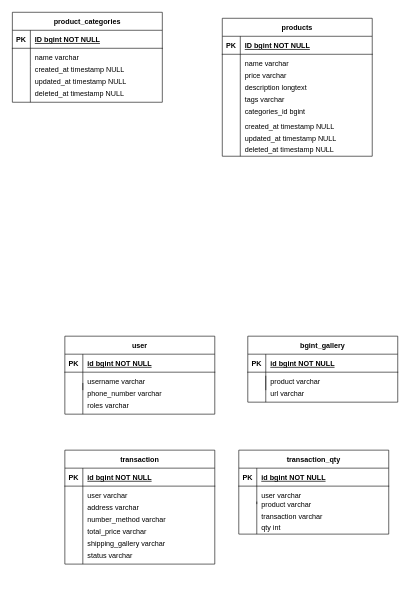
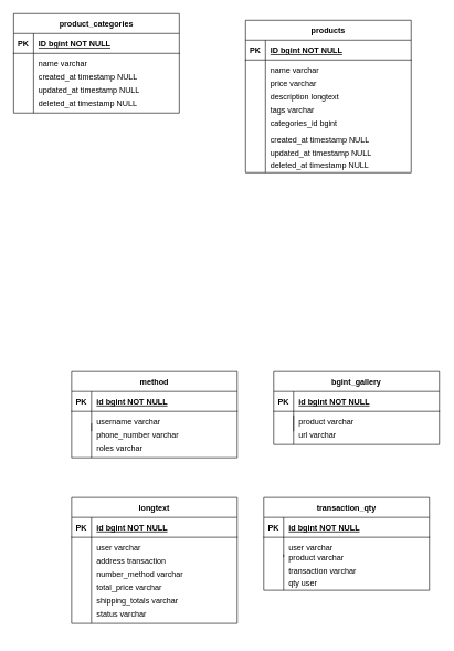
  <mxCell id="0" />
  <mxCell id="1" parent="0" />
  <mxCell id="2" value="" style="shape=partialRectangle;overflow=hidden;connectable=0;fillColor=none;top=0;left=0;bottom=0;right=0;" vertex="1" parent="1"><mxGeometry x="20" y="100" width="30" height="30" as="geometry"><mxRectangle width="30" height="30" as="alternateBounds" /></mxGeometry></mxCell>
  <mxCell id="3" value="created_at timestamp NULL" style="shape=partialRectangle;overflow=hidden;connectable=0;fillColor=none;top=0;left=0;bottom=0;right=0;align=left;spacingLeft=6;" vertex="1" parent="1"><mxGeometry x="50" y="100" width="220" height="30" as="geometry"><mxRectangle width="220" height="30" as="alternateBounds" /></mxGeometry></mxCell>
  <mxCell id="4" value="updated_at timestamp NULL" style="shape=partialRectangle;overflow=hidden;connectable=0;fillColor=none;top=0;left=0;bottom=0;right=0;align=left;spacingLeft=6;" vertex="1" parent="1"><mxGeometry x="50" y="120" width="220" height="30" as="geometry"><mxRectangle width="220" height="30" as="alternateBounds" /></mxGeometry></mxCell>
  <mxCell id="5" value="deleted_at timestamp NULL" style="shape=partialRectangle;overflow=hidden;connectable=0;fillColor=none;top=0;left=0;bottom=0;right=0;align=left;spacingLeft=6;" vertex="1" parent="1"><mxGeometry x="50" y="140" width="220" height="30" as="geometry"><mxRectangle width="220" height="30" as="alternateBounds" /></mxGeometry></mxCell>
  <mxCell id="6" value="" style="group" vertex="1" connectable="0" parent="1"><mxGeometry x="20" y="20" width="250" height="150" as="geometry" /></mxCell>
  <mxCell id="7" value="product_categories" style="shape=table;startSize=30;container=1;collapsible=1;childLayout=tableLayout;fixedRows=1;rowLines=0;fontStyle=1;align=center;resizeLast=1;" parent="6" vertex="1"><mxGeometry width="250" height="150" as="geometry" /></mxCell>
  <mxCell id="8" value="" style="shape=partialRectangle;collapsible=0;dropTarget=0;pointerEvents=0;fillColor=none;points=[[0,0.5],[1,0.5]];portConstraint=eastwest;top=0;left=0;right=0;bottom=1;" parent="7" vertex="1"><mxGeometry y="30" width="250" height="30" as="geometry" /></mxCell>
  <mxCell id="9" value="PK" style="shape=partialRectangle;overflow=hidden;connectable=0;fillColor=none;top=0;left=0;bottom=0;right=0;fontStyle=1;" parent="8" vertex="1"><mxGeometry width="30" height="30" as="geometry"><mxRectangle width="30" height="30" as="alternateBounds" /></mxGeometry></mxCell>
  <mxCell id="10" value="ID bgint NOT NULL" style="shape=partialRectangle;overflow=hidden;connectable=0;fillColor=none;top=0;left=0;bottom=0;right=0;align=left;spacingLeft=6;fontStyle=5;" parent="8" vertex="1"><mxGeometry x="30" width="220" height="30" as="geometry"><mxRectangle width="220" height="30" as="alternateBounds" /></mxGeometry></mxCell>
  <mxCell id="11" value="" style="shape=partialRectangle;collapsible=0;dropTarget=0;pointerEvents=0;fillColor=none;points=[[0,0.5],[1,0.5]];portConstraint=eastwest;top=0;left=0;right=0;bottom=0;" parent="7" vertex="1"><mxGeometry y="60" width="250" height="30" as="geometry" /></mxCell>
  <mxCell id="12" value="" style="shape=partialRectangle;overflow=hidden;connectable=0;fillColor=none;top=0;left=0;bottom=0;right=0;" parent="11" vertex="1"><mxGeometry width="30" height="30" as="geometry"><mxRectangle width="30" height="30" as="alternateBounds" /></mxGeometry></mxCell>
  <mxCell id="13" value="name varchar" style="shape=partialRectangle;overflow=hidden;connectable=0;fillColor=none;top=0;left=0;bottom=0;right=0;align=left;spacingLeft=6;" parent="11" vertex="1"><mxGeometry x="30" width="220" height="30" as="geometry"><mxRectangle width="220" height="30" as="alternateBounds" /></mxGeometry></mxCell>
  <mxCell id="14" value="" style="endArrow=none;html=1;rounded=0;" edge="1" parent="6"><mxGeometry width="50" height="50" relative="1" as="geometry"><mxPoint x="30" y="150" as="sourcePoint" /><mxPoint x="30" y="90" as="targetPoint" /></mxGeometry></mxCell>
  <mxCell id="15" value="" style="shape=partialRectangle;overflow=hidden;connectable=0;fillColor=none;top=0;left=0;bottom=0;right=0;" vertex="1" parent="1"><mxGeometry x="107.5" y="640" width="30" height="30" as="geometry"><mxRectangle width="30" height="30" as="alternateBounds" /></mxGeometry></mxCell>
  <mxCell id="16" value="phone_number varchar" style="shape=partialRectangle;overflow=hidden;connectable=0;fillColor=none;top=0;left=0;bottom=0;right=0;align=left;spacingLeft=6;" vertex="1" parent="1"><mxGeometry x="137.5" y="640" width="220" height="30" as="geometry"><mxRectangle width="220" height="30" as="alternateBounds" /></mxGeometry></mxCell>
  <mxCell id="17" value="roles varchar" style="shape=partialRectangle;overflow=hidden;connectable=0;fillColor=none;top=0;left=0;bottom=0;right=0;align=left;spacingLeft=6;" vertex="1" parent="1"><mxGeometry x="137.5" y="660" width="220" height="30" as="geometry"><mxRectangle width="220" height="30" as="alternateBounds" /></mxGeometry></mxCell>
  <mxCell id="18" value="" style="group" vertex="1" connectable="0" parent="1"><mxGeometry x="107.5" y="560" width="250" height="130" as="geometry" /></mxCell>
- <mxCell id="19" value="user" style="shape=table;startSize=30;container=1;collapsible=1;childLayout=tableLayout;fixedRows=1;rowLines=0;fontStyle=1;align=center;resizeLast=1;" vertex="1" parent="18"><mxGeometry width="250" height="130" as="geometry" /></mxCell>
+ <mxCell id="19" value="method" style="shape=table;startSize=30;container=1;collapsible=1;childLayout=tableLayout;fixedRows=1;rowLines=0;fontStyle=1;align=center;resizeLast=1;" vertex="1" parent="18"><mxGeometry width="250" height="130" as="geometry" /></mxCell>
  <mxCell id="20" value="" style="shape=partialRectangle;collapsible=0;dropTarget=0;pointerEvents=0;fillColor=none;points=[[0,0.5],[1,0.5]];portConstraint=eastwest;top=0;left=0;right=0;bottom=1;" vertex="1" parent="19"><mxGeometry y="30" width="250" height="30" as="geometry" /></mxCell>
  <mxCell id="21" value="PK" style="shape=partialRectangle;overflow=hidden;connectable=0;fillColor=none;top=0;left=0;bottom=0;right=0;fontStyle=1;" vertex="1" parent="20"><mxGeometry width="30" height="30" as="geometry"><mxRectangle width="30" height="30" as="alternateBounds" /></mxGeometry></mxCell>
  <mxCell id="22" value="id bgint NOT NULL " style="shape=partialRectangle;overflow=hidden;connectable=0;fillColor=none;top=0;left=0;bottom=0;right=0;align=left;spacingLeft=6;fontStyle=5;" vertex="1" parent="20"><mxGeometry x="30" width="220" height="30" as="geometry"><mxRectangle width="220" height="30" as="alternateBounds" /></mxGeometry></mxCell>
  <mxCell id="23" value="" style="shape=partialRectangle;collapsible=0;dropTarget=0;pointerEvents=0;fillColor=none;points=[[0,0.5],[1,0.5]];portConstraint=eastwest;top=0;left=0;right=0;bottom=0;" vertex="1" parent="19"><mxGeometry y="60" width="250" height="30" as="geometry" /></mxCell>
  <mxCell id="24" value="" style="shape=partialRectangle;overflow=hidden;connectable=0;fillColor=none;top=0;left=0;bottom=0;right=0;" vertex="1" parent="23"><mxGeometry width="30" height="30" as="geometry"><mxRectangle width="30" height="30" as="alternateBounds" /></mxGeometry></mxCell>
  <mxCell id="25" value="username varchar" style="shape=partialRectangle;overflow=hidden;connectable=0;fillColor=none;top=0;left=0;bottom=0;right=0;align=left;spacingLeft=6;" vertex="1" parent="23"><mxGeometry x="30" width="220" height="30" as="geometry"><mxRectangle width="220" height="30" as="alternateBounds" /></mxGeometry></mxCell>
  <mxCell id="26" value="" style="endArrow=none;html=1;rounded=0;" edge="1" parent="18"><mxGeometry width="50" height="50" relative="1" as="geometry"><mxPoint x="30" y="130" as="sourcePoint" /><mxPoint x="30" y="78" as="targetPoint" /></mxGeometry></mxCell>
  <mxCell id="27" value="" style="shape=partialRectangle;overflow=hidden;connectable=0;fillColor=none;top=0;left=0;bottom=0;right=0;" vertex="1" parent="1"><mxGeometry x="412.5" y="640" width="30" height="30" as="geometry"><mxRectangle width="30" height="30" as="alternateBounds" /></mxGeometry></mxCell>
  <mxCell id="28" value="url varchar" style="shape=partialRectangle;overflow=hidden;connectable=0;fillColor=none;top=0;left=0;bottom=0;right=0;align=left;spacingLeft=6;" vertex="1" parent="1"><mxGeometry x="442.5" y="640" width="220" height="30" as="geometry"><mxRectangle width="220" height="30" as="alternateBounds" /></mxGeometry></mxCell>
  <mxCell id="29" value="" style="group" vertex="1" connectable="0" parent="1"><mxGeometry x="412.5" y="560" width="250" height="110" as="geometry" /></mxCell>
  <mxCell id="30" value="bgint_gallery" style="shape=table;startSize=30;container=1;collapsible=1;childLayout=tableLayout;fixedRows=1;rowLines=0;fontStyle=1;align=center;resizeLast=1;" vertex="1" parent="29"><mxGeometry width="250" height="110" as="geometry" /></mxCell>
  <mxCell id="31" value="" style="shape=partialRectangle;collapsible=0;dropTarget=0;pointerEvents=0;fillColor=none;points=[[0,0.5],[1,0.5]];portConstraint=eastwest;top=0;left=0;right=0;bottom=1;" vertex="1" parent="30"><mxGeometry y="30" width="250" height="30" as="geometry" /></mxCell>
  <mxCell id="32" value="PK" style="shape=partialRectangle;overflow=hidden;connectable=0;fillColor=none;top=0;left=0;bottom=0;right=0;fontStyle=1;" vertex="1" parent="31"><mxGeometry width="30" height="30" as="geometry"><mxRectangle width="30" height="30" as="alternateBounds" /></mxGeometry></mxCell>
  <mxCell id="33" value="id bgint NOT NULL " style="shape=partialRectangle;overflow=hidden;connectable=0;fillColor=none;top=0;left=0;bottom=0;right=0;align=left;spacingLeft=6;fontStyle=5;" vertex="1" parent="31"><mxGeometry x="30" width="220" height="30" as="geometry"><mxRectangle width="220" height="30" as="alternateBounds" /></mxGeometry></mxCell>
  <mxCell id="34" value="" style="shape=partialRectangle;collapsible=0;dropTarget=0;pointerEvents=0;fillColor=none;points=[[0,0.5],[1,0.5]];portConstraint=eastwest;top=0;left=0;right=0;bottom=0;" vertex="1" parent="30"><mxGeometry y="60" width="250" height="30" as="geometry" /></mxCell>
  <mxCell id="35" value="" style="shape=partialRectangle;overflow=hidden;connectable=0;fillColor=none;top=0;left=0;bottom=0;right=0;" vertex="1" parent="34"><mxGeometry width="30" height="30" as="geometry"><mxRectangle width="30" height="30" as="alternateBounds" /></mxGeometry></mxCell>
  <mxCell id="36" value="product varchar" style="shape=partialRectangle;overflow=hidden;connectable=0;fillColor=none;top=0;left=0;bottom=0;right=0;align=left;spacingLeft=6;" vertex="1" parent="34"><mxGeometry x="30" width="220" height="30" as="geometry"><mxRectangle width="220" height="30" as="alternateBounds" /></mxGeometry></mxCell>
  <mxCell id="37" value="" style="endArrow=none;html=1;rounded=0;" edge="1" parent="29"><mxGeometry width="50" height="50" relative="1" as="geometry"><mxPoint x="30" y="110" as="sourcePoint" /><mxPoint x="30" y="66" as="targetPoint" /></mxGeometry></mxCell>
  <mxCell id="38" value="" style="shape=partialRectangle;overflow=hidden;connectable=0;fillColor=none;top=0;left=0;bottom=0;right=0;" vertex="1" parent="1"><mxGeometry x="107.5" y="830" width="30" height="30" as="geometry"><mxRectangle width="30" height="30" as="alternateBounds" /></mxGeometry></mxCell>
  <mxCell id="39" value="" style="group" vertex="1" connectable="0" parent="1"><mxGeometry x="107.5" y="750" width="250" height="210" as="geometry" /></mxCell>
- <mxCell id="40" value="transaction" style="shape=table;startSize=30;container=1;collapsible=1;childLayout=tableLayout;fixedRows=1;rowLines=0;fontStyle=1;align=center;resizeLast=1;" vertex="1" parent="39"><mxGeometry width="250" height="190" as="geometry" /></mxCell>
+ <mxCell id="40" value="longtext" style="shape=table;startSize=30;container=1;collapsible=1;childLayout=tableLayout;fixedRows=1;rowLines=0;fontStyle=1;align=center;resizeLast=1;" vertex="1" parent="39"><mxGeometry width="250" height="190" as="geometry" /></mxCell>
  <mxCell id="41" value="" style="shape=partialRectangle;collapsible=0;dropTarget=0;pointerEvents=0;fillColor=none;points=[[0,0.5],[1,0.5]];portConstraint=eastwest;top=0;left=0;right=0;bottom=1;" vertex="1" parent="40"><mxGeometry y="30" width="250" height="30" as="geometry" /></mxCell>
  <mxCell id="42" value="PK" style="shape=partialRectangle;overflow=hidden;connectable=0;fillColor=none;top=0;left=0;bottom=0;right=0;fontStyle=1;" vertex="1" parent="41"><mxGeometry width="30" height="30" as="geometry"><mxRectangle width="30" height="30" as="alternateBounds" /></mxGeometry></mxCell>
  <mxCell id="43" value="id bgint NOT NULL" style="shape=partialRectangle;overflow=hidden;connectable=0;fillColor=none;top=0;left=0;bottom=0;right=0;align=left;spacingLeft=6;fontStyle=5;" vertex="1" parent="41"><mxGeometry x="30" width="220" height="30" as="geometry"><mxRectangle width="220" height="30" as="alternateBounds" /></mxGeometry></mxCell>
  <mxCell id="44" value="" style="shape=partialRectangle;collapsible=0;dropTarget=0;pointerEvents=0;fillColor=none;points=[[0,0.5],[1,0.5]];portConstraint=eastwest;top=0;left=0;right=0;bottom=0;" vertex="1" parent="40"><mxGeometry y="60" width="250" height="30" as="geometry" /></mxCell>
  <mxCell id="45" value="" style="shape=partialRectangle;overflow=hidden;connectable=0;fillColor=none;top=0;left=0;bottom=0;right=0;" vertex="1" parent="44"><mxGeometry width="30" height="30" as="geometry"><mxRectangle width="30" height="30" as="alternateBounds" /></mxGeometry></mxCell>
  <mxCell id="46" value="user varchar" style="shape=partialRectangle;overflow=hidden;connectable=0;fillColor=none;top=0;left=0;bottom=0;right=0;align=left;spacingLeft=6;" vertex="1" parent="44"><mxGeometry x="30" width="220" height="30" as="geometry"><mxRectangle width="220" height="30" as="alternateBounds" /></mxGeometry></mxCell>
  <mxCell id="47" value="" style="endArrow=none;html=1;rounded=0;" edge="1" parent="39"><mxGeometry width="50" height="50" relative="1" as="geometry"><mxPoint x="30" y="190" as="sourcePoint" /><mxPoint x="30" y="90" as="targetPoint" /></mxGeometry></mxCell>
  <mxCell id="48" value="total_price varchar" style="shape=partialRectangle;overflow=hidden;connectable=0;fillColor=none;top=0;left=0;bottom=0;right=0;align=left;spacingLeft=6;" vertex="1" parent="39"><mxGeometry x="30" y="120" width="220" height="30" as="geometry"><mxRectangle width="220" height="30" as="alternateBounds" /></mxGeometry></mxCell>
- <mxCell id="49" value="shipping_gallery varchar" style="shape=partialRectangle;overflow=hidden;connectable=0;fillColor=none;top=0;left=0;bottom=0;right=0;align=left;spacingLeft=6;" vertex="1" parent="39"><mxGeometry x="30" y="140" width="220" height="30" as="geometry"><mxRectangle width="220" height="30" as="alternateBounds" /></mxGeometry></mxCell>
+ <mxCell id="49" value="shipping_totals varchar" style="shape=partialRectangle;overflow=hidden;connectable=0;fillColor=none;top=0;left=0;bottom=0;right=0;align=left;spacingLeft=6;" vertex="1" parent="39"><mxGeometry x="30" y="140" width="220" height="30" as="geometry"><mxRectangle width="220" height="30" as="alternateBounds" /></mxGeometry></mxCell>
  <mxCell id="50" value="status varchar" style="shape=partialRectangle;overflow=hidden;connectable=0;fillColor=none;top=0;left=0;bottom=0;right=0;align=left;spacingLeft=6;" vertex="1" parent="39"><mxGeometry x="30" y="160" width="220" height="30" as="geometry"><mxRectangle width="220" height="30" as="alternateBounds" /></mxGeometry></mxCell>
- <mxCell id="51" value="address varchar" style="shape=partialRectangle;overflow=hidden;connectable=0;fillColor=none;top=0;left=0;bottom=0;right=0;align=left;spacingLeft=6;" vertex="1" parent="39"><mxGeometry x="30" y="80" width="220" height="30" as="geometry"><mxRectangle width="220" height="30" as="alternateBounds" /></mxGeometry></mxCell>
+ <mxCell id="51" value="address transaction" style="shape=partialRectangle;overflow=hidden;connectable=0;fillColor=none;top=0;left=0;bottom=0;right=0;align=left;spacingLeft=6;" vertex="1" parent="39"><mxGeometry x="30" y="80" width="220" height="30" as="geometry"><mxRectangle width="220" height="30" as="alternateBounds" /></mxGeometry></mxCell>
  <mxCell id="52" value="number_method varchar" style="shape=partialRectangle;overflow=hidden;connectable=0;fillColor=none;top=0;left=0;bottom=0;right=0;align=left;spacingLeft=6;" vertex="1" parent="39"><mxGeometry x="30" y="100" width="220" height="30" as="geometry"><mxRectangle width="220" height="30" as="alternateBounds" /></mxGeometry></mxCell>
  <mxCell id="53" value="" style="shape=partialRectangle;overflow=hidden;connectable=0;fillColor=none;top=0;left=0;bottom=0;right=0;" vertex="1" parent="1"><mxGeometry x="397.5" y="830" width="30" height="30" as="geometry"><mxRectangle width="30" height="30" as="alternateBounds" /></mxGeometry></mxCell>
  <mxCell id="54" value="" style="group" vertex="1" connectable="0" parent="1"><mxGeometry x="397.5" y="750" width="250" height="200" as="geometry" /></mxCell>
  <mxCell id="55" value="transaction_qty" style="shape=table;startSize=30;container=1;collapsible=1;childLayout=tableLayout;fixedRows=1;rowLines=0;fontStyle=1;align=center;resizeLast=1;" vertex="1" parent="54"><mxGeometry width="250" height="140" as="geometry" /></mxCell>
  <mxCell id="56" value="" style="shape=partialRectangle;collapsible=0;dropTarget=0;pointerEvents=0;fillColor=none;points=[[0,0.5],[1,0.5]];portConstraint=eastwest;top=0;left=0;right=0;bottom=1;" vertex="1" parent="55"><mxGeometry y="30" width="250" height="30" as="geometry" /></mxCell>
  <mxCell id="57" value="PK" style="shape=partialRectangle;overflow=hidden;connectable=0;fillColor=none;top=0;left=0;bottom=0;right=0;fontStyle=1;" vertex="1" parent="56"><mxGeometry width="30" height="30" as="geometry"><mxRectangle width="30" height="30" as="alternateBounds" /></mxGeometry></mxCell>
  <mxCell id="58" value="id bgint NOT NULL" style="shape=partialRectangle;overflow=hidden;connectable=0;fillColor=none;top=0;left=0;bottom=0;right=0;align=left;spacingLeft=6;fontStyle=5;" vertex="1" parent="56"><mxGeometry x="30" width="220" height="30" as="geometry"><mxRectangle width="220" height="30" as="alternateBounds" /></mxGeometry></mxCell>
  <mxCell id="59" value="" style="shape=partialRectangle;collapsible=0;dropTarget=0;pointerEvents=0;fillColor=none;points=[[0,0.5],[1,0.5]];portConstraint=eastwest;top=0;left=0;right=0;bottom=0;" vertex="1" parent="55"><mxGeometry y="60" width="250" height="30" as="geometry" /></mxCell>
  <mxCell id="60" value="" style="shape=partialRectangle;overflow=hidden;connectable=0;fillColor=none;top=0;left=0;bottom=0;right=0;" vertex="1" parent="59"><mxGeometry width="30" height="30" as="geometry"><mxRectangle width="30" height="30" as="alternateBounds" /></mxGeometry></mxCell>
  <mxCell id="61" value="user varchar" style="shape=partialRectangle;overflow=hidden;connectable=0;fillColor=none;top=0;left=0;bottom=0;right=0;align=left;spacingLeft=6;" vertex="1" parent="59"><mxGeometry x="30" width="220" height="30" as="geometry"><mxRectangle width="220" height="30" as="alternateBounds" /></mxGeometry></mxCell>
  <mxCell id="62" value="" style="endArrow=none;html=1;rounded=0;" edge="1" parent="54"><mxGeometry width="50" height="50" relative="1" as="geometry"><mxPoint x="30" y="140" as="sourcePoint" /><mxPoint x="30" y="85.714" as="targetPoint" /></mxGeometry></mxCell>
- <mxCell id="63" value="qty int" style="shape=partialRectangle;overflow=hidden;connectable=0;fillColor=none;top=0;left=0;bottom=0;right=0;align=left;spacingLeft=6;" vertex="1" parent="54"><mxGeometry x="30" y="114.286" width="220" height="28.571" as="geometry"><mxRectangle width="220" height="30" as="alternateBounds" /></mxGeometry></mxCell>
+ <mxCell id="63" value="qty user" style="shape=partialRectangle;overflow=hidden;connectable=0;fillColor=none;top=0;left=0;bottom=0;right=0;align=left;spacingLeft=6;" vertex="1" parent="54"><mxGeometry x="30" y="114.286" width="220" height="28.571" as="geometry"><mxRectangle width="220" height="30" as="alternateBounds" /></mxGeometry></mxCell>
  <mxCell id="64" value="product varchar" style="shape=partialRectangle;overflow=hidden;connectable=0;fillColor=none;top=0;left=0;bottom=0;right=0;align=left;spacingLeft=6;" vertex="1" parent="54"><mxGeometry x="30" y="76.19" width="220" height="28.571" as="geometry"><mxRectangle width="220" height="30" as="alternateBounds" /></mxGeometry></mxCell>
  <mxCell id="65" value="transaction varchar" style="shape=partialRectangle;overflow=hidden;connectable=0;fillColor=none;top=0;left=0;bottom=0;right=0;align=left;spacingLeft=6;" vertex="1" parent="54"><mxGeometry x="30" y="95.238" width="220" height="28.571" as="geometry"><mxRectangle width="220" height="30" as="alternateBounds" /></mxGeometry></mxCell>
  <mxCell id="66" value="" style="shape=partialRectangle;overflow=hidden;connectable=0;fillColor=none;top=0;left=0;bottom=0;right=0;" vertex="1" parent="1"><mxGeometry x="370" y="110" width="30" height="30" as="geometry"><mxRectangle width="30" height="30" as="alternateBounds" /></mxGeometry></mxCell>
  <mxCell id="67" value="" style="group" vertex="1" connectable="0" parent="1"><mxGeometry x="370" y="30" width="250" height="300" as="geometry" /></mxCell>
  <mxCell id="68" value="products" style="shape=table;startSize=30;container=1;collapsible=1;childLayout=tableLayout;fixedRows=1;rowLines=0;fontStyle=1;align=center;resizeLast=1;" vertex="1" parent="67"><mxGeometry width="250" height="230" as="geometry" /></mxCell>
  <mxCell id="69" value="" style="shape=partialRectangle;collapsible=0;dropTarget=0;pointerEvents=0;fillColor=none;points=[[0,0.5],[1,0.5]];portConstraint=eastwest;top=0;left=0;right=0;bottom=1;" vertex="1" parent="68"><mxGeometry y="30" width="250" height="30" as="geometry" /></mxCell>
  <mxCell id="70" value="PK" style="shape=partialRectangle;overflow=hidden;connectable=0;fillColor=none;top=0;left=0;bottom=0;right=0;fontStyle=1;" vertex="1" parent="69"><mxGeometry width="30" height="30" as="geometry"><mxRectangle width="30" height="30" as="alternateBounds" /></mxGeometry></mxCell>
  <mxCell id="71" value="ID bgint NOT NULL" style="shape=partialRectangle;overflow=hidden;connectable=0;fillColor=none;top=0;left=0;bottom=0;right=0;align=left;spacingLeft=6;fontStyle=5;" vertex="1" parent="69"><mxGeometry x="30" width="220" height="30" as="geometry"><mxRectangle width="220" height="30" as="alternateBounds" /></mxGeometry></mxCell>
  <mxCell id="72" value="" style="shape=partialRectangle;collapsible=0;dropTarget=0;pointerEvents=0;fillColor=none;points=[[0,0.5],[1,0.5]];portConstraint=eastwest;top=0;left=0;right=0;bottom=0;" vertex="1" parent="68"><mxGeometry y="60" width="250" height="30" as="geometry" /></mxCell>
  <mxCell id="73" value="" style="shape=partialRectangle;overflow=hidden;connectable=0;fillColor=none;top=0;left=0;bottom=0;right=0;" vertex="1" parent="72"><mxGeometry width="30" height="30" as="geometry"><mxRectangle width="30" height="30" as="alternateBounds" /></mxGeometry></mxCell>
  <mxCell id="74" value="" style="shape=partialRectangle;overflow=hidden;connectable=0;fillColor=none;top=0;left=0;bottom=0;right=0;align=left;spacingLeft=6;" vertex="1" parent="72"><mxGeometry x="30" width="220" height="30" as="geometry"><mxRectangle width="220" height="30" as="alternateBounds" /></mxGeometry></mxCell>
  <mxCell id="75" value="" style="endArrow=none;html=1;rounded=0;" edge="1" parent="67"><mxGeometry width="50" height="50" relative="1" as="geometry"><mxPoint x="30" y="230" as="sourcePoint" /><mxPoint x="30" y="90" as="targetPoint" /></mxGeometry></mxCell>
  <mxCell id="76" value="deleted_at timestamp NULL" style="shape=partialRectangle;overflow=hidden;connectable=0;fillColor=none;top=0;left=0;bottom=0;right=0;align=left;spacingLeft=6;" vertex="1" parent="67"><mxGeometry x="30" y="199.13" width="220" height="39.13" as="geometry"><mxRectangle width="220" height="30" as="alternateBounds" /></mxGeometry></mxCell>
  <mxCell id="77" value="updated_at timestamp NULL" style="shape=partialRectangle;overflow=hidden;connectable=0;fillColor=none;top=0;left=0;bottom=0;right=0;align=left;spacingLeft=6;" vertex="1" parent="67"><mxGeometry x="30" y="179.999" width="220" height="39.13" as="geometry"><mxRectangle width="220" height="30" as="alternateBounds" /></mxGeometry></mxCell>
  <mxCell id="78" value="created_at timestamp NULL" style="shape=partialRectangle;overflow=hidden;connectable=0;fillColor=none;top=0;left=0;bottom=0;right=0;align=left;spacingLeft=6;" vertex="1" parent="67"><mxGeometry x="30" y="159.999" width="220" height="39.13" as="geometry"><mxRectangle width="220" height="30" as="alternateBounds" /></mxGeometry></mxCell>
  <mxCell id="79" value="price varchar" style="shape=partialRectangle;overflow=hidden;connectable=0;fillColor=none;top=0;left=0;bottom=0;right=0;align=left;spacingLeft=6;" vertex="1" parent="67"><mxGeometry x="30" y="80" width="220" height="30" as="geometry"><mxRectangle width="220" height="30" as="alternateBounds" /></mxGeometry></mxCell>
  <mxCell id="80" value="name varchar" style="shape=partialRectangle;overflow=hidden;connectable=0;fillColor=none;top=0;left=0;bottom=0;right=0;align=left;spacingLeft=6;" vertex="1" parent="67"><mxGeometry x="30" y="60" width="220" height="30" as="geometry"><mxRectangle width="220" height="30" as="alternateBounds" /></mxGeometry></mxCell>
  <mxCell id="81" value="description longtext" style="shape=partialRectangle;overflow=hidden;connectable=0;fillColor=none;top=0;left=0;bottom=0;right=0;align=left;spacingLeft=6;" vertex="1" parent="67"><mxGeometry x="30" y="100" width="220" height="30" as="geometry"><mxRectangle width="220" height="30" as="alternateBounds" /></mxGeometry></mxCell>
  <mxCell id="82" value="categories_id bgint" style="shape=partialRectangle;overflow=hidden;connectable=0;fillColor=none;top=0;left=0;bottom=0;right=0;align=left;spacingLeft=6;" vertex="1" parent="67"><mxGeometry x="30" y="140" width="220" height="30" as="geometry"><mxRectangle width="220" height="30" as="alternateBounds" /></mxGeometry></mxCell>
  <mxCell id="83" value="tags varchar" style="shape=partialRectangle;overflow=hidden;connectable=0;fillColor=none;top=0;left=0;bottom=0;right=0;align=left;spacingLeft=6;" vertex="1" parent="67"><mxGeometry x="30" y="120" width="220" height="30" as="geometry"><mxRectangle width="220" height="30" as="alternateBounds" /></mxGeometry></mxCell>
